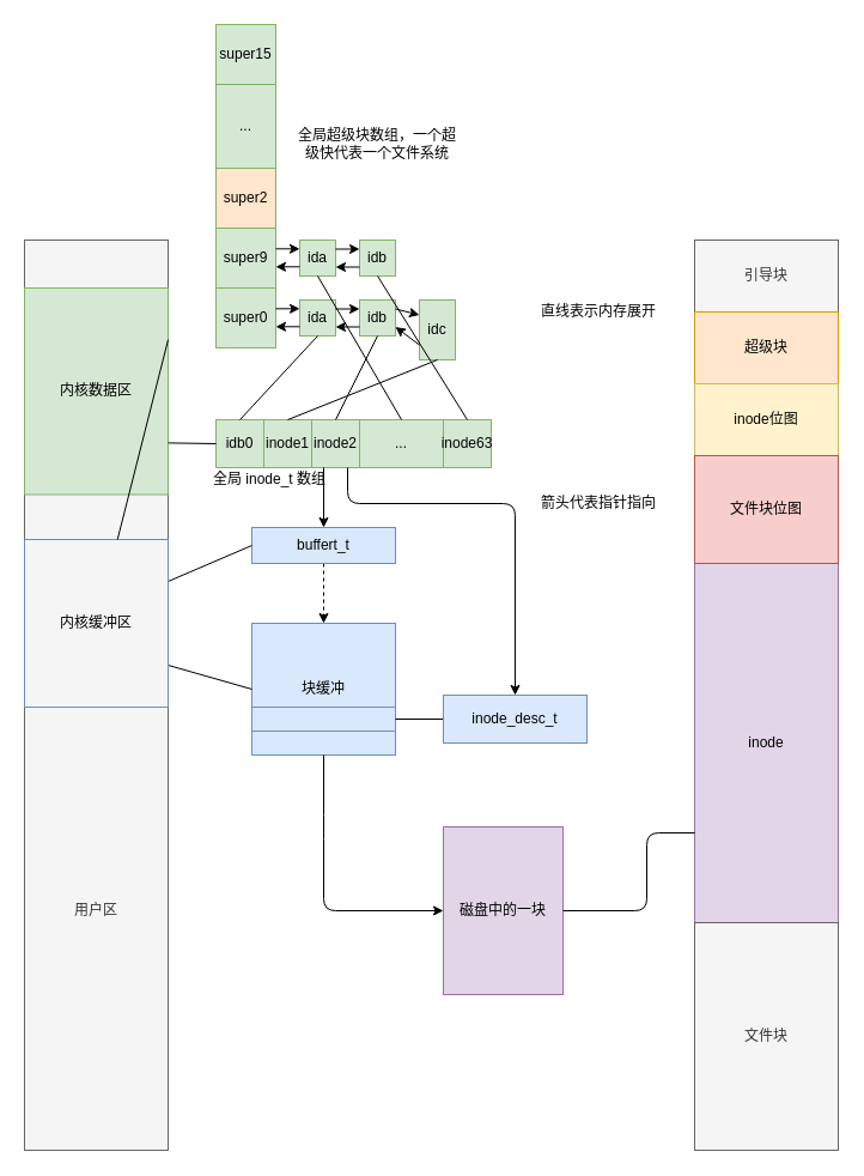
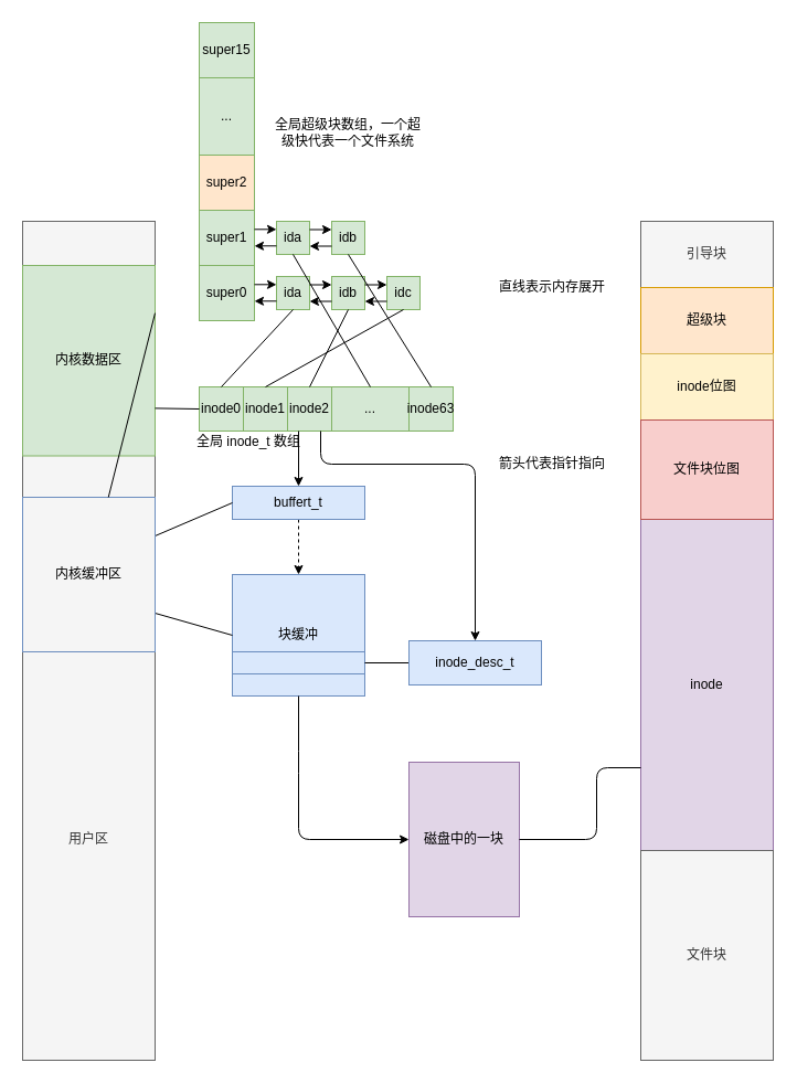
  <mxCell id="0" />
  <mxCell id="1" parent="0" />
  <mxCell id="2" value="用户区" style="rounded=0;whiteSpace=wrap;html=1;fillColor=#f5f5f5;strokeColor=#666666;fontColor=#333333;" parent="1" vertex="1"><mxGeometry x="20" y="560" width="120" height="400" as="geometry" /></mxCell>
  <mxCell id="3" value="" style="rounded=0;whiteSpace=wrap;html=1;fillColor=#f5f5f5;strokeColor=#666666;fontColor=#333333;" parent="1" vertex="1"><mxGeometry x="20" y="200" width="120" height="360" as="geometry" /></mxCell>
- <mxCell id="4" value="idb0" style="rounded=0;whiteSpace=wrap;html=1;fillColor=#d5e8d4;strokeColor=#82b366;" parent="1" vertex="1"><mxGeometry x="180" y="350" width="40" height="40" as="geometry" /></mxCell>
+ <mxCell id="4" value="inode0" style="rounded=0;whiteSpace=wrap;html=1;fillColor=#d5e8d4;strokeColor=#82b366;" parent="1" vertex="1"><mxGeometry x="180" y="350" width="40" height="40" as="geometry" /></mxCell>
  <mxCell id="5" value="inode1" style="rounded=0;whiteSpace=wrap;html=1;fillColor=#d5e8d4;strokeColor=#82b366;" parent="1" vertex="1"><mxGeometry x="220" y="350" width="40" height="40" as="geometry" /></mxCell>
  <mxCell id="6" value="inode2" style="rounded=0;whiteSpace=wrap;html=1;fillColor=#d5e8d4;strokeColor=#82b366;" parent="1" vertex="1"><mxGeometry x="260" y="350" width="40" height="40" as="geometry" /></mxCell>
  <mxCell id="7" value="..." style="rounded=0;whiteSpace=wrap;html=1;fillColor=#d5e8d4;strokeColor=#82b366;" parent="1" vertex="1"><mxGeometry x="300" y="350" width="70" height="40" as="geometry" /></mxCell>
  <mxCell id="8" value="inode63" style="rounded=0;whiteSpace=wrap;html=1;fillColor=#d5e8d4;strokeColor=#82b366;" parent="1" vertex="1"><mxGeometry x="370" y="350" width="40" height="40" as="geometry" /></mxCell>
  <mxCell id="9" value="块缓冲" style="rounded=0;whiteSpace=wrap;html=1;fillColor=#dae8fc;strokeColor=#6c8ebf;" parent="1" vertex="1"><mxGeometry x="210" y="520" width="120" height="110" as="geometry" /></mxCell>
  <mxCell id="10" value="" style="edgeStyle=orthogonalEdgeStyle;rounded=0;orthogonalLoop=1;jettySize=auto;html=1;dashed=1;" parent="1" source="11" target="9" edge="1"><mxGeometry relative="1" as="geometry" /></mxCell>
  <mxCell id="11" value="buffert_t" style="rounded=0;whiteSpace=wrap;html=1;fillColor=#dae8fc;strokeColor=#6c8ebf;" parent="1" vertex="1"><mxGeometry x="210" y="440" width="120" height="30" as="geometry" /></mxCell>
  <mxCell id="12" value="" style="endArrow=none;html=1;exitX=1;exitY=0.25;exitDx=0;exitDy=0;entryX=0;entryY=0.5;entryDx=0;entryDy=0;" parent="1" source="22" target="11" edge="1"><mxGeometry width="50" height="50" relative="1" as="geometry"><mxPoint x="280" y="470" as="sourcePoint" /><mxPoint x="330" y="420" as="targetPoint" /></mxGeometry></mxCell>
  <mxCell id="13" value="" style="endArrow=none;html=1;entryX=0;entryY=0.5;entryDx=0;entryDy=0;exitX=1;exitY=0.75;exitDx=0;exitDy=0;" parent="1" source="22" target="9" edge="1"><mxGeometry width="50" height="50" relative="1" as="geometry"><mxPoint x="102" y="531" as="sourcePoint" /><mxPoint x="330" y="420" as="targetPoint" /></mxGeometry></mxCell>
  <mxCell id="14" value="" style="endArrow=classic;html=1;exitX=0.25;exitY=1;exitDx=0;exitDy=0;entryX=0.5;entryY=0;entryDx=0;entryDy=0;" parent="1" source="6" target="11" edge="1"><mxGeometry width="50" height="50" relative="1" as="geometry"><mxPoint x="280" y="470" as="sourcePoint" /><mxPoint x="330" y="420" as="targetPoint" /></mxGeometry></mxCell>
  <mxCell id="15" value="" style="rounded=0;whiteSpace=wrap;html=1;fillColor=#dae8fc;strokeColor=#6c8ebf;" parent="1" vertex="1"><mxGeometry x="210" y="590" width="120" height="20" as="geometry" /></mxCell>
  <mxCell id="16" value="" style="endArrow=none;html=1;exitX=1;exitY=0.5;exitDx=0;exitDy=0;entryX=0;entryY=0.5;entryDx=0;entryDy=0;" parent="1" source="15" edge="1" target="17"><mxGeometry width="50" height="50" relative="1" as="geometry"><mxPoint x="280" y="550" as="sourcePoint" /><mxPoint x="340" y="600" as="targetPoint" /></mxGeometry></mxCell>
  <mxCell id="17" value="inode_desc_t" style="rounded=0;whiteSpace=wrap;html=1;fillColor=#dae8fc;strokeColor=#6c8ebf;" parent="1" vertex="1"><mxGeometry x="370" y="580" width="120" height="40" as="geometry" /></mxCell>
  <mxCell id="18" value="" style="endArrow=classic;html=1;exitX=0.75;exitY=1;exitDx=0;exitDy=0;entryX=0.5;entryY=0;entryDx=0;entryDy=0;" parent="1" source="6" target="17" edge="1"><mxGeometry width="50" height="50" relative="1" as="geometry"><mxPoint x="350" y="440" as="sourcePoint" /><mxPoint x="400" y="390" as="targetPoint" /><Array as="points"><mxPoint x="290" y="420" /><mxPoint x="430" y="420" /></Array></mxGeometry></mxCell>
  <mxCell id="19" value="全局 inode_t 数组" style="text;html=1;strokeColor=none;fillColor=none;align=center;verticalAlign=middle;whiteSpace=wrap;rounded=0;" parent="1" vertex="1"><mxGeometry x="160" y="390" width="130" height="20" as="geometry" /></mxCell>
  <mxCell id="20" value="直线表示内存展开" style="text;html=1;strokeColor=none;fillColor=none;align=center;verticalAlign=middle;whiteSpace=wrap;rounded=0;" parent="1" vertex="1"><mxGeometry x="440" y="250" width="120" height="20" as="geometry" /></mxCell>
  <mxCell id="21" value="箭头代表指针指向" style="text;html=1;strokeColor=none;fillColor=none;align=center;verticalAlign=middle;whiteSpace=wrap;rounded=0;" parent="1" vertex="1"><mxGeometry x="450" y="410" width="100" height="20" as="geometry" /></mxCell>
  <mxCell id="22" value="内核缓冲区" style="rounded=0;whiteSpace=wrap;html=1;fillColor=#f5f5f5;strokeColor=#6c8ebf;" parent="1" vertex="1"><mxGeometry x="20" y="450" width="120" height="140" as="geometry" /></mxCell>
  <mxCell id="23" value="" style="endArrow=classic;html=1;exitX=0.5;exitY=1;exitDx=0;exitDy=0;entryX=0;entryY=0.5;entryDx=0;entryDy=0;" parent="1" source="9" target="30" edge="1"><mxGeometry width="50" height="50" relative="1" as="geometry"><mxPoint x="260" y="680" as="sourcePoint" /><mxPoint x="240" y="750" as="targetPoint" /><Array as="points"><mxPoint x="270" y="690" /><mxPoint x="270" y="760" /></Array></mxGeometry></mxCell>
  <mxCell id="24" value="inode" style="rounded=0;whiteSpace=wrap;html=1;fillColor=#e1d5e7;strokeColor=#9673a6;" parent="1" vertex="1"><mxGeometry x="580" y="470" width="120" height="300" as="geometry" /></mxCell>
  <mxCell id="25" value="引导块" style="rounded=0;whiteSpace=wrap;html=1;fillColor=#f5f5f5;strokeColor=#666666;fontColor=#333333;" parent="1" vertex="1"><mxGeometry x="580" y="200" width="120" height="60" as="geometry" /></mxCell>
  <mxCell id="26" value="超级块" style="rounded=0;whiteSpace=wrap;html=1;fillColor=#ffe6cc;strokeColor=#d79b00;" parent="1" vertex="1"><mxGeometry x="580" y="260" width="120" height="60" as="geometry" /></mxCell>
  <mxCell id="27" value="inode位图" style="rounded=0;whiteSpace=wrap;html=1;fillColor=#fff2cc;strokeColor=#d6b656;" parent="1" vertex="1"><mxGeometry x="580" y="320" width="120" height="60" as="geometry" /></mxCell>
  <mxCell id="28" value="文件块位图" style="rounded=0;whiteSpace=wrap;html=1;fillColor=#f8cecc;strokeColor=#b85450;" parent="1" vertex="1"><mxGeometry x="580" y="380" width="120" height="90" as="geometry" /></mxCell>
  <mxCell id="29" value="文件块" style="rounded=0;whiteSpace=wrap;html=1;fillColor=#f5f5f5;strokeColor=#666666;fontColor=#333333;" parent="1" vertex="1"><mxGeometry x="580" y="770" width="120" height="190" as="geometry" /></mxCell>
  <mxCell id="30" value="磁盘中的一块" style="rounded=0;whiteSpace=wrap;html=1;fillColor=#e1d5e7;strokeColor=#9673a6;" parent="1" vertex="1"><mxGeometry x="370" y="690" width="100" height="140" as="geometry" /></mxCell>
  <mxCell id="31" value="" style="endArrow=none;html=1;entryX=0;entryY=0.75;entryDx=0;entryDy=0;exitX=1;exitY=0.5;exitDx=0;exitDy=0;" parent="1" source="30" target="24" edge="1"><mxGeometry width="50" height="50" relative="1" as="geometry"><mxPoint x="330" y="690" as="sourcePoint" /><mxPoint x="380" y="640" as="targetPoint" /><Array as="points"><mxPoint x="540" y="760" /><mxPoint x="540" y="695" /></Array></mxGeometry></mxCell>
  <mxCell id="32" value="内核数据区" style="rounded=0;whiteSpace=wrap;html=1;fillColor=#d5e8d4;strokeColor=#82b366;" parent="1" vertex="1"><mxGeometry x="20" y="240" width="120" height="172.5" as="geometry" /></mxCell>
  <mxCell id="33" value="" style="endArrow=none;html=1;exitX=1;exitY=0.75;exitDx=0;exitDy=0;entryX=0;entryY=0.5;entryDx=0;entryDy=0;" edge="1" parent="1" source="32" target="4"><mxGeometry width="50" height="50" relative="1" as="geometry"><mxPoint x="220" y="290" as="sourcePoint" /><mxPoint x="270" y="240" as="targetPoint" /></mxGeometry></mxCell>
- <mxCell id="34" value="&lt;span&gt;super9&lt;/span&gt;" style="rounded=0;whiteSpace=wrap;html=1;fillColor=#d5e8d4;strokeColor=#82b366;" vertex="1" parent="1"><mxGeometry x="180" y="190" width="50" height="50" as="geometry" /></mxCell>
+ <mxCell id="34" value="&lt;span&gt;super1&lt;/span&gt;" style="rounded=0;whiteSpace=wrap;html=1;fillColor=#d5e8d4;strokeColor=#82b366;" vertex="1" parent="1"><mxGeometry x="180" y="190" width="50" height="50" as="geometry" /></mxCell>
  <mxCell id="35" value="&lt;span&gt;super2&lt;/span&gt;" style="rounded=0;whiteSpace=wrap;html=1;fillColor=#ffe6cc;strokeColor=#82b366;" vertex="1" parent="1"><mxGeometry x="180" y="140" width="50" height="50" as="geometry" /></mxCell>
  <mxCell id="36" value="super0" style="rounded=0;whiteSpace=wrap;html=1;fillColor=#d5e8d4;strokeColor=#82b366;" vertex="1" parent="1"><mxGeometry x="180" y="240" width="50" height="50" as="geometry" /></mxCell>
  <mxCell id="37" value="..." style="rounded=0;whiteSpace=wrap;html=1;fillColor=#d5e8d4;strokeColor=#82b366;" vertex="1" parent="1"><mxGeometry x="180" y="70" width="50" height="70" as="geometry" /></mxCell>
  <mxCell id="38" value="&lt;span&gt;super15&lt;/span&gt;" style="rounded=0;whiteSpace=wrap;html=1;fillColor=#d5e8d4;strokeColor=#82b366;" vertex="1" parent="1"><mxGeometry x="180" y="20" width="50" height="50" as="geometry" /></mxCell>
  <mxCell id="39" value="" style="endArrow=none;html=1;exitX=1;exitY=0.25;exitDx=0;exitDy=0;" edge="1" parent="1" source="32" target="22"><mxGeometry width="50" height="50" relative="1" as="geometry"><mxPoint x="100" y="280" as="sourcePoint" /><mxPoint x="150" y="230" as="targetPoint" /></mxGeometry></mxCell>
  <mxCell id="40" value="ida" style="rounded=0;whiteSpace=wrap;html=1;fillColor=#d5e8d4;strokeColor=#82b366;" vertex="1" parent="1"><mxGeometry x="250" y="250" width="30" height="30" as="geometry" /></mxCell>
  <mxCell id="41" value="idb" style="rounded=0;whiteSpace=wrap;html=1;fillColor=#d5e8d4;strokeColor=#82b366;" vertex="1" parent="1"><mxGeometry x="300" y="250" width="30" height="30" as="geometry" /></mxCell>
  <mxCell id="42" value="" style="endArrow=classic;html=1;exitX=1;exitY=0.25;exitDx=0;exitDy=0;entryX=0;entryY=0.25;entryDx=0;entryDy=0;" edge="1" parent="1" source="40" target="41"><mxGeometry width="50" height="50" relative="1" as="geometry"><mxPoint x="310" y="290" as="sourcePoint" /><mxPoint x="300" y="258" as="targetPoint" /></mxGeometry></mxCell>
  <mxCell id="43" value="" style="endArrow=classic;html=1;entryX=1;entryY=0.75;entryDx=0;entryDy=0;exitX=0;exitY=0.75;exitDx=0;exitDy=0;" edge="1" parent="1" source="41" target="40"><mxGeometry width="50" height="50" relative="1" as="geometry"><mxPoint x="290" y="350" as="sourcePoint" /><mxPoint x="340" y="300" as="targetPoint" /></mxGeometry></mxCell>
- <mxCell id="44" value="idc" style="rounded=0;whiteSpace=wrap;html=1;fillColor=#d5e8d4;strokeColor=#82b366;" vertex="1" parent="1"><mxGeometry x="350" y="250" width="30" height="50" as="geometry" /></mxCell>
+ <mxCell id="44" value="idc" style="rounded=0;whiteSpace=wrap;html=1;fillColor=#d5e8d4;strokeColor=#82b366;" vertex="1" parent="1"><mxGeometry x="350" y="250" width="30" height="30" as="geometry" /></mxCell>
  <mxCell id="45" value="" style="endArrow=classic;html=1;exitX=1;exitY=0.25;exitDx=0;exitDy=0;entryX=0;entryY=0.25;entryDx=0;entryDy=0;" edge="1" parent="1" target="44"><mxGeometry width="50" height="50" relative="1" as="geometry"><mxPoint x="330" y="257.5" as="sourcePoint" /><mxPoint x="350" y="258" as="targetPoint" /></mxGeometry></mxCell>
  <mxCell id="46" value="" style="endArrow=classic;html=1;entryX=1;entryY=0.75;entryDx=0;entryDy=0;exitX=0;exitY=0.75;exitDx=0;exitDy=0;" edge="1" parent="1" source="44"><mxGeometry width="50" height="50" relative="1" as="geometry"><mxPoint x="340" y="350" as="sourcePoint" /><mxPoint x="330" y="272.5" as="targetPoint" /></mxGeometry></mxCell>
  <mxCell id="47" value="" style="endArrow=classic;html=1;exitX=1;exitY=0.25;exitDx=0;exitDy=0;entryX=0;entryY=0.25;entryDx=0;entryDy=0;" edge="1" parent="1"><mxGeometry width="50" height="50" relative="1" as="geometry"><mxPoint x="230" y="257.3" as="sourcePoint" /><mxPoint x="250" y="257.3" as="targetPoint" /></mxGeometry></mxCell>
  <mxCell id="48" value="" style="endArrow=classic;html=1;entryX=1;entryY=0.75;entryDx=0;entryDy=0;exitX=0;exitY=0.75;exitDx=0;exitDy=0;" edge="1" parent="1"><mxGeometry width="50" height="50" relative="1" as="geometry"><mxPoint x="250" y="272.3" as="sourcePoint" /><mxPoint x="230" y="272.3" as="targetPoint" /></mxGeometry></mxCell>
  <mxCell id="49" value="" style="endArrow=none;html=1;exitX=0.5;exitY=0;exitDx=0;exitDy=0;entryX=0.5;entryY=1;entryDx=0;entryDy=0;" edge="1" parent="1" source="4" target="40"><mxGeometry width="50" height="50" relative="1" as="geometry"><mxPoint x="430" y="190" as="sourcePoint" /><mxPoint x="480" y="140" as="targetPoint" /></mxGeometry></mxCell>
  <mxCell id="50" value="" style="endArrow=none;html=1;exitX=0.5;exitY=0;exitDx=0;exitDy=0;entryX=0.5;entryY=1;entryDx=0;entryDy=0;" edge="1" parent="1" source="6" target="41"><mxGeometry width="50" height="50" relative="1" as="geometry"><mxPoint x="390" y="310" as="sourcePoint" /><mxPoint x="440" y="260" as="targetPoint" /></mxGeometry></mxCell>
  <mxCell id="51" value="" style="endArrow=none;html=1;exitX=0.5;exitY=0;exitDx=0;exitDy=0;entryX=0.5;entryY=1;entryDx=0;entryDy=0;" edge="1" parent="1" source="5" target="44"><mxGeometry width="50" height="50" relative="1" as="geometry"><mxPoint x="380" y="330" as="sourcePoint" /><mxPoint x="430" y="280" as="targetPoint" /></mxGeometry></mxCell>
  <mxCell id="52" value="全局超级块数组，一个超级快代表一个文件系统" style="text;html=1;strokeColor=none;fillColor=none;align=center;verticalAlign=middle;whiteSpace=wrap;rounded=0;" vertex="1" parent="1"><mxGeometry x="245" y="110" width="140" height="20" as="geometry" /></mxCell>
  <mxCell id="53" value="ida" style="rounded=0;whiteSpace=wrap;html=1;fillColor=#d5e8d4;strokeColor=#82b366;" vertex="1" parent="1"><mxGeometry x="250" y="200" width="30" height="30" as="geometry" /></mxCell>
  <mxCell id="54" value="idb" style="rounded=0;whiteSpace=wrap;html=1;fillColor=#d5e8d4;strokeColor=#82b366;" vertex="1" parent="1"><mxGeometry x="300" y="200" width="30" height="30" as="geometry" /></mxCell>
  <mxCell id="55" value="" style="endArrow=classic;html=1;exitX=1;exitY=0.25;exitDx=0;exitDy=0;entryX=0;entryY=0.25;entryDx=0;entryDy=0;" edge="1" parent="1" source="53" target="54"><mxGeometry width="50" height="50" relative="1" as="geometry"><mxPoint x="310" y="240" as="sourcePoint" /><mxPoint x="300" y="208" as="targetPoint" /></mxGeometry></mxCell>
  <mxCell id="56" value="" style="endArrow=classic;html=1;entryX=1;entryY=0.75;entryDx=0;entryDy=0;exitX=0;exitY=0.75;exitDx=0;exitDy=0;" edge="1" parent="1" source="54" target="53"><mxGeometry width="50" height="50" relative="1" as="geometry"><mxPoint x="290" y="300" as="sourcePoint" /><mxPoint x="340" y="250" as="targetPoint" /></mxGeometry></mxCell>
  <mxCell id="57" value="" style="endArrow=classic;html=1;exitX=1;exitY=0.25;exitDx=0;exitDy=0;entryX=0;entryY=0.25;entryDx=0;entryDy=0;" edge="1" parent="1"><mxGeometry width="50" height="50" relative="1" as="geometry"><mxPoint x="230" y="207.3" as="sourcePoint" /><mxPoint x="250" y="207.3" as="targetPoint" /></mxGeometry></mxCell>
  <mxCell id="58" value="" style="endArrow=classic;html=1;entryX=1;entryY=0.75;entryDx=0;entryDy=0;exitX=0;exitY=0.75;exitDx=0;exitDy=0;" edge="1" parent="1"><mxGeometry width="50" height="50" relative="1" as="geometry"><mxPoint x="250" y="222.3" as="sourcePoint" /><mxPoint x="230" y="222.3" as="targetPoint" /></mxGeometry></mxCell>
  <mxCell id="59" value="" style="endArrow=none;html=1;exitX=0.5;exitY=1;exitDx=0;exitDy=0;entryX=0.5;entryY=0;entryDx=0;entryDy=0;" edge="1" parent="1" source="53" target="7"><mxGeometry width="50" height="50" relative="1" as="geometry"><mxPoint x="400" y="200" as="sourcePoint" /><mxPoint x="450" y="150" as="targetPoint" /></mxGeometry></mxCell>
  <mxCell id="60" value="" style="endArrow=none;html=1;exitX=0.5;exitY=1;exitDx=0;exitDy=0;entryX=0.5;entryY=0;entryDx=0;entryDy=0;" edge="1" parent="1" source="54" target="8"><mxGeometry width="50" height="50" relative="1" as="geometry"><mxPoint x="420" y="180" as="sourcePoint" /><mxPoint x="470" y="130" as="targetPoint" /></mxGeometry></mxCell>
